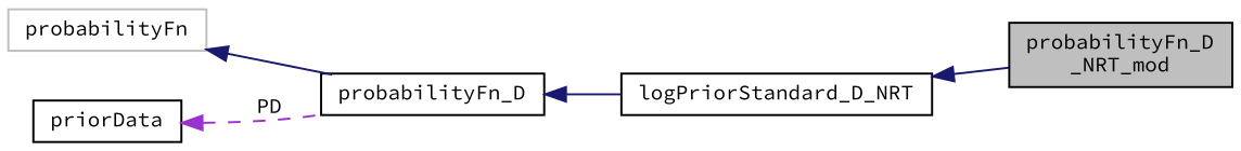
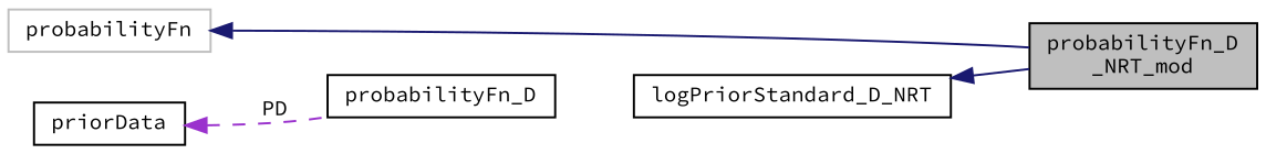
  digraph {
    fontname="Source Code Pro"
    rankdir=LR
    node [color=black fillcolor=white fontname="Source Code Pro" fontsize=10 shape=record style=filled]
    edge [color=midnightblue dir=back fontname="Source Code Pro" fontsize=10 labelfontname=Helvetica labelfontsize=10 style=solid]
    n1 [fillcolor=grey75 fontcolor=black height=0.2 label="probabilityFn_D\l_NRT_mod" width=0.4]
    n2 [height=0.2 label=logPriorStandard_D_NRT width=0.4]
    n3 [height=0.2 label=probabilityFn_D width=0.4]
    n4 [color=grey75 height=0.2 label=probabilityFn width=0.4]
    n5 [height=0.2 label=priorData width=0.4]
    n2 -> n1
-   n3 -> n2
-   n4 -> n3
+   n4 -> n1
    n5 -> n3 [color=darkorchid3 label=" PD" style=dashed]
  }
